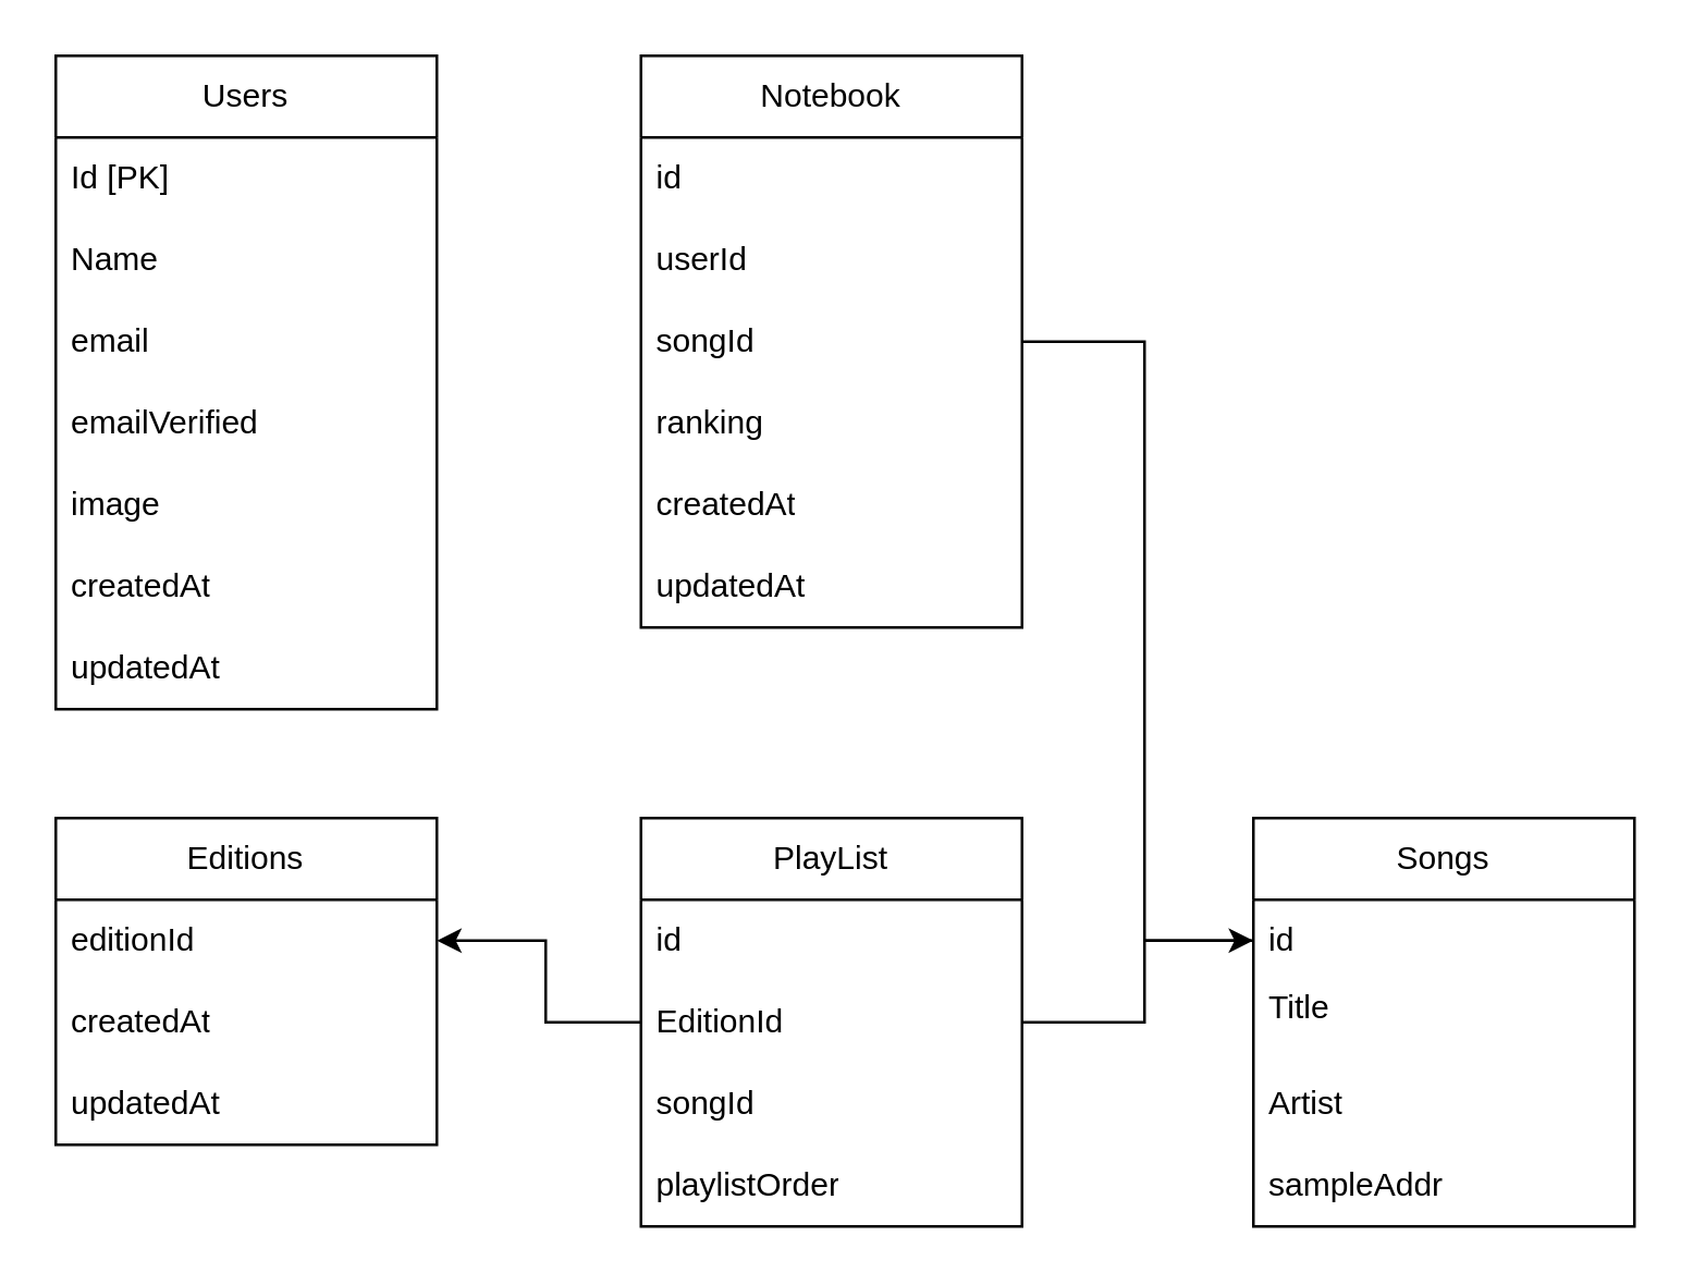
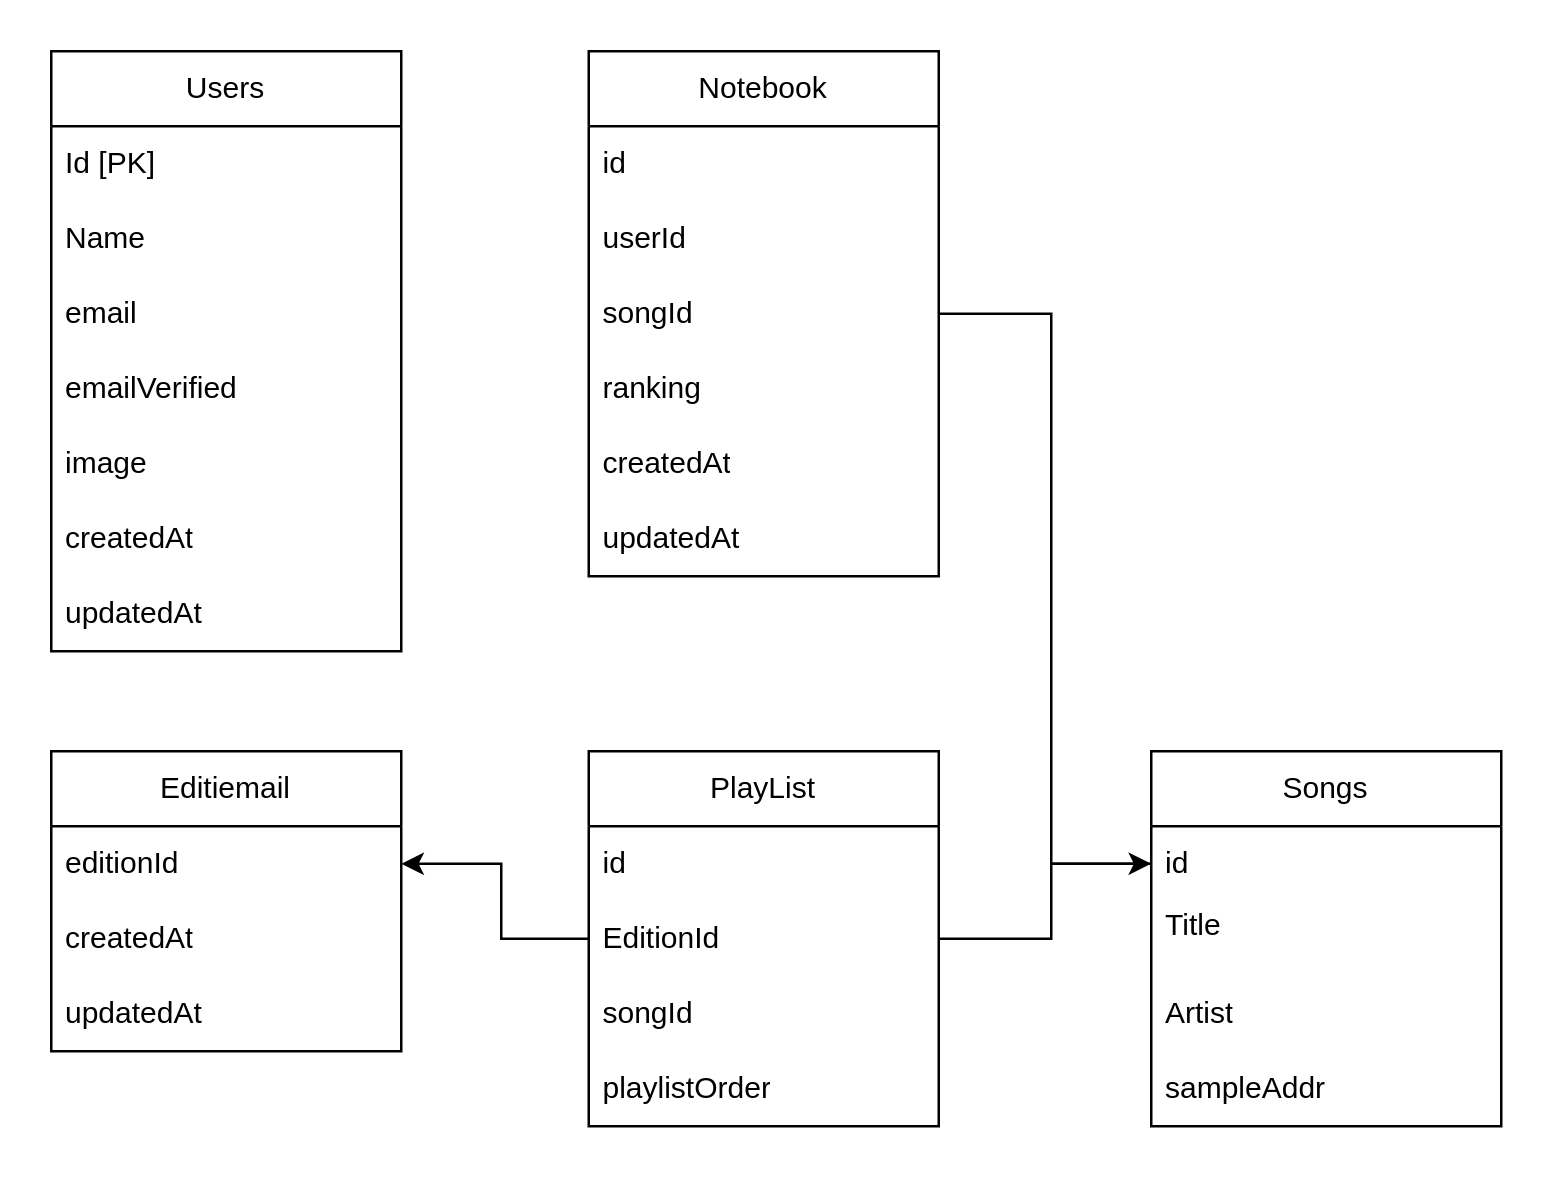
  <mxCell id="0" />
  <mxCell id="1" parent="0" />
  <mxCell id="2" value="Users" style="swimlane;fontStyle=0;childLayout=stackLayout;horizontal=1;startSize=30;horizontalStack=0;resizeParent=1;resizeParentMax=0;resizeLast=0;collapsible=1;marginBottom=0;whiteSpace=wrap;html=1;" parent="1" vertex="1"><mxGeometry x="20" y="20" width="140" height="240" as="geometry" /></mxCell>
  <mxCell id="3" value="Id [PK]" style="text;strokeColor=none;fillColor=none;align=left;verticalAlign=middle;spacingLeft=4;spacingRight=4;overflow=hidden;points=[[0,0.5],[1,0.5]];portConstraint=eastwest;rotatable=0;whiteSpace=wrap;html=1;" parent="2" vertex="1"><mxGeometry y="30" width="140" height="30" as="geometry" /></mxCell>
  <mxCell id="4" value="Name" style="text;strokeColor=none;fillColor=none;align=left;verticalAlign=middle;spacingLeft=4;spacingRight=4;overflow=hidden;points=[[0,0.5],[1,0.5]];portConstraint=eastwest;rotatable=0;whiteSpace=wrap;html=1;" parent="2" vertex="1"><mxGeometry y="60" width="140" height="30" as="geometry" /></mxCell>
  <mxCell id="5" value="email" style="text;strokeColor=none;fillColor=none;align=left;verticalAlign=middle;spacingLeft=4;spacingRight=4;overflow=hidden;points=[[0,0.5],[1,0.5]];portConstraint=eastwest;rotatable=0;whiteSpace=wrap;html=1;" parent="2" vertex="1"><mxGeometry y="90" width="140" height="30" as="geometry" /></mxCell>
  <mxCell id="6" value="emailVerified" style="text;strokeColor=none;fillColor=none;align=left;verticalAlign=middle;spacingLeft=4;spacingRight=4;overflow=hidden;points=[[0,0.5],[1,0.5]];portConstraint=eastwest;rotatable=0;whiteSpace=wrap;html=1;" parent="2" vertex="1"><mxGeometry y="120" width="140" height="30" as="geometry" /></mxCell>
  <mxCell id="7" value="image" style="text;strokeColor=none;fillColor=none;align=left;verticalAlign=middle;spacingLeft=4;spacingRight=4;overflow=hidden;points=[[0,0.5],[1,0.5]];portConstraint=eastwest;rotatable=0;whiteSpace=wrap;html=1;" parent="2" vertex="1"><mxGeometry y="150" width="140" height="30" as="geometry" /></mxCell>
  <mxCell id="8" value="createdAt" style="text;strokeColor=none;fillColor=none;align=left;verticalAlign=middle;spacingLeft=4;spacingRight=4;overflow=hidden;points=[[0,0.5],[1,0.5]];portConstraint=eastwest;rotatable=0;whiteSpace=wrap;html=1;" parent="2" vertex="1"><mxGeometry y="180" width="140" height="30" as="geometry" /></mxCell>
  <mxCell id="9" value="updatedAt" style="text;strokeColor=none;fillColor=none;align=left;verticalAlign=middle;spacingLeft=4;spacingRight=4;overflow=hidden;points=[[0,0.5],[1,0.5]];portConstraint=eastwest;rotatable=0;whiteSpace=wrap;html=1;" parent="2" vertex="1"><mxGeometry y="210" width="140" height="30" as="geometry" /></mxCell>
- <mxCell id="10" value="Editi&lt;span style=&quot;background-color: transparent; color: light-dark(rgb(0, 0, 0), rgb(255, 255, 255));&quot;&gt;ons&lt;/span&gt;" style="swimlane;fontStyle=0;childLayout=stackLayout;horizontal=1;startSize=30;horizontalStack=0;resizeParent=1;resizeParentMax=0;resizeLast=0;collapsible=1;marginBottom=0;whiteSpace=wrap;html=1;" parent="1" vertex="1"><mxGeometry x="20" y="300" width="140" height="120" as="geometry"><mxRectangle x="760" y="360" width="80" height="30" as="alternateBounds" /></mxGeometry></mxCell>
+ <mxCell id="10" value="Editi&lt;span style=&quot;background-color: transparent; color: light-dark(rgb(0, 0, 0), rgb(255, 255, 255));&quot;&gt;email&lt;/span&gt;" style="swimlane;fontStyle=0;childLayout=stackLayout;horizontal=1;startSize=30;horizontalStack=0;resizeParent=1;resizeParentMax=0;resizeLast=0;collapsible=1;marginBottom=0;whiteSpace=wrap;html=1;" parent="1" vertex="1"><mxGeometry x="20" y="300" width="140" height="120" as="geometry"><mxRectangle x="760" y="360" width="80" height="30" as="alternateBounds" /></mxGeometry></mxCell>
  <mxCell id="11" value="editionId" style="text;strokeColor=none;fillColor=none;align=left;verticalAlign=middle;spacingLeft=4;spacingRight=4;overflow=hidden;points=[[0,0.5],[1,0.5]];portConstraint=eastwest;rotatable=0;whiteSpace=wrap;html=1;" parent="10" vertex="1"><mxGeometry y="30" width="140" height="30" as="geometry" /></mxCell>
  <mxCell id="12" value="createdAt" style="text;strokeColor=none;fillColor=none;align=left;verticalAlign=middle;spacingLeft=4;spacingRight=4;overflow=hidden;points=[[0,0.5],[1,0.5]];portConstraint=eastwest;rotatable=0;whiteSpace=wrap;html=1;" parent="10" vertex="1"><mxGeometry y="60" width="140" height="30" as="geometry" /></mxCell>
  <mxCell id="13" value="updatedAt" style="text;strokeColor=none;fillColor=none;align=left;verticalAlign=middle;spacingLeft=4;spacingRight=4;overflow=hidden;points=[[0,0.5],[1,0.5]];portConstraint=eastwest;rotatable=0;whiteSpace=wrap;html=1;" parent="10" vertex="1"><mxGeometry y="90" width="140" height="30" as="geometry" /></mxCell>
  <mxCell id="14" value="Notebook" style="swimlane;fontStyle=0;childLayout=stackLayout;horizontal=1;startSize=30;horizontalStack=0;resizeParent=1;resizeParentMax=0;resizeLast=0;collapsible=1;marginBottom=0;whiteSpace=wrap;html=1;" parent="1" vertex="1"><mxGeometry x="235" y="20" width="140" height="210" as="geometry" /></mxCell>
  <mxCell id="15" value="id" style="text;strokeColor=none;fillColor=none;align=left;verticalAlign=middle;spacingLeft=4;spacingRight=4;overflow=hidden;points=[[0,0.5],[1,0.5]];portConstraint=eastwest;rotatable=0;whiteSpace=wrap;html=1;" parent="14" vertex="1"><mxGeometry y="30" width="140" height="30" as="geometry" /></mxCell>
  <mxCell id="16" value="userId" style="text;strokeColor=none;fillColor=none;align=left;verticalAlign=middle;spacingLeft=4;spacingRight=4;overflow=hidden;points=[[0,0.5],[1,0.5]];portConstraint=eastwest;rotatable=0;whiteSpace=wrap;html=1;" parent="14" vertex="1"><mxGeometry y="60" width="140" height="30" as="geometry" /></mxCell>
  <mxCell id="17" value="songId" style="text;strokeColor=none;fillColor=none;align=left;verticalAlign=middle;spacingLeft=4;spacingRight=4;overflow=hidden;points=[[0,0.5],[1,0.5]];portConstraint=eastwest;rotatable=0;whiteSpace=wrap;html=1;" parent="14" vertex="1"><mxGeometry y="90" width="140" height="30" as="geometry" /></mxCell>
  <mxCell id="18" value="ranking" style="text;strokeColor=none;fillColor=none;align=left;verticalAlign=middle;spacingLeft=4;spacingRight=4;overflow=hidden;points=[[0,0.5],[1,0.5]];portConstraint=eastwest;rotatable=0;whiteSpace=wrap;html=1;" parent="14" vertex="1"><mxGeometry y="120" width="140" height="30" as="geometry" /></mxCell>
  <mxCell id="19" value="createdAt" style="text;strokeColor=none;fillColor=none;align=left;verticalAlign=middle;spacingLeft=4;spacingRight=4;overflow=hidden;points=[[0,0.5],[1,0.5]];portConstraint=eastwest;rotatable=0;whiteSpace=wrap;html=1;" parent="14" vertex="1"><mxGeometry y="150" width="140" height="30" as="geometry" /></mxCell>
  <mxCell id="20" value="updatedAt" style="text;strokeColor=none;fillColor=none;align=left;verticalAlign=middle;spacingLeft=4;spacingRight=4;overflow=hidden;points=[[0,0.5],[1,0.5]];portConstraint=eastwest;rotatable=0;whiteSpace=wrap;html=1;" parent="14" vertex="1"><mxGeometry y="180" width="140" height="30" as="geometry" /></mxCell>
  <mxCell id="21" value="Songs" style="swimlane;fontStyle=0;childLayout=stackLayout;horizontal=1;startSize=30;horizontalStack=0;resizeParent=1;resizeParentMax=0;resizeLast=0;collapsible=1;marginBottom=0;whiteSpace=wrap;html=1;" parent="1" vertex="1"><mxGeometry x="460" y="300" width="140" height="150" as="geometry" /></mxCell>
  <mxCell id="22" value="id" style="text;strokeColor=none;fillColor=none;align=left;verticalAlign=middle;spacingLeft=4;spacingRight=4;overflow=hidden;points=[[0,0.5],[1,0.5]];portConstraint=eastwest;rotatable=0;whiteSpace=wrap;html=1;" parent="21" vertex="1"><mxGeometry y="30" width="140" height="30" as="geometry" /></mxCell>
  <mxCell id="23" value="Title&lt;div&gt;&lt;br&gt;&lt;/div&gt;" style="text;strokeColor=none;fillColor=none;align=left;verticalAlign=middle;spacingLeft=4;spacingRight=4;overflow=hidden;points=[[0,0.5],[1,0.5]];portConstraint=eastwest;rotatable=0;whiteSpace=wrap;html=1;" parent="21" vertex="1"><mxGeometry y="60" width="140" height="30" as="geometry" /></mxCell>
  <mxCell id="24" value="Artist" style="text;strokeColor=none;fillColor=none;align=left;verticalAlign=middle;spacingLeft=4;spacingRight=4;overflow=hidden;points=[[0,0.5],[1,0.5]];portConstraint=eastwest;rotatable=0;whiteSpace=wrap;html=1;" parent="21" vertex="1"><mxGeometry y="90" width="140" height="30" as="geometry" /></mxCell>
  <mxCell id="25" value="sampleAddr" style="text;strokeColor=none;fillColor=none;align=left;verticalAlign=middle;spacingLeft=4;spacingRight=4;overflow=hidden;points=[[0,0.5],[1,0.5]];portConstraint=eastwest;rotatable=0;whiteSpace=wrap;html=1;" parent="21" vertex="1"><mxGeometry y="120" width="140" height="30" as="geometry" /></mxCell>
  <mxCell id="26" value="PlayList" style="swimlane;fontStyle=0;childLayout=stackLayout;horizontal=1;startSize=30;horizontalStack=0;resizeParent=1;resizeParentMax=0;resizeLast=0;collapsible=1;marginBottom=0;whiteSpace=wrap;html=1;" parent="1" vertex="1"><mxGeometry x="235" y="300" width="140" height="150" as="geometry" /></mxCell>
  <mxCell id="27" value="id" style="text;strokeColor=none;fillColor=none;align=left;verticalAlign=middle;spacingLeft=4;spacingRight=4;overflow=hidden;points=[[0,0.5],[1,0.5]];portConstraint=eastwest;rotatable=0;whiteSpace=wrap;html=1;" parent="26" vertex="1"><mxGeometry y="30" width="140" height="30" as="geometry" /></mxCell>
  <mxCell id="28" value="EditionId" style="text;strokeColor=none;fillColor=none;align=left;verticalAlign=middle;spacingLeft=4;spacingRight=4;overflow=hidden;points=[[0,0.5],[1,0.5]];portConstraint=eastwest;rotatable=0;whiteSpace=wrap;html=1;" parent="26" vertex="1"><mxGeometry y="60" width="140" height="30" as="geometry" /></mxCell>
  <mxCell id="29" value="songId" style="text;strokeColor=none;fillColor=none;align=left;verticalAlign=middle;spacingLeft=4;spacingRight=4;overflow=hidden;points=[[0,0.5],[1,0.5]];portConstraint=eastwest;rotatable=0;whiteSpace=wrap;html=1;" parent="26" vertex="1"><mxGeometry y="90" width="140" height="30" as="geometry" /></mxCell>
  <mxCell id="30" value="playlistOrder" style="text;strokeColor=none;fillColor=none;align=left;verticalAlign=middle;spacingLeft=4;spacingRight=4;overflow=hidden;points=[[0,0.5],[1,0.5]];portConstraint=eastwest;rotatable=0;whiteSpace=wrap;html=1;" parent="26" vertex="1"><mxGeometry y="120" width="140" height="30" as="geometry" /></mxCell>
  <mxCell id="31" value="" style="endArrow=classic;html=1;rounded=0;exitX=0;exitY=0.5;exitDx=0;exitDy=0;entryX=1;entryY=0.5;entryDx=0;entryDy=0;" edge="1" parent="1" source="28" target="11"><mxGeometry width="50" height="50" relative="1" as="geometry"><mxPoint x="300" y="340" as="sourcePoint" /><mxPoint x="350" y="290" as="targetPoint" /><Array as="points"><mxPoint x="200" y="375" /><mxPoint x="200" y="345" /></Array></mxGeometry></mxCell>
  <mxCell id="32" value="" style="endArrow=classic;html=1;rounded=0;entryX=0;entryY=0.5;entryDx=0;entryDy=0;exitX=1;exitY=0.5;exitDx=0;exitDy=0;" edge="1" parent="1" source="17" target="22"><mxGeometry width="50" height="50" relative="1" as="geometry"><mxPoint x="300" y="340" as="sourcePoint" /><mxPoint x="350" y="290" as="targetPoint" /><Array as="points"><mxPoint x="420" y="125" /><mxPoint x="420" y="345" /></Array></mxGeometry></mxCell>
  <mxCell id="33" value="" style="endArrow=none;html=1;rounded=0;entryX=0;entryY=0.5;entryDx=0;entryDy=0;exitX=1;exitY=0.5;exitDx=0;exitDy=0;" edge="1" parent="1" source="28" target="22"><mxGeometry width="50" height="50" relative="1" as="geometry"><mxPoint x="300" y="340" as="sourcePoint" /><mxPoint x="350" y="290" as="targetPoint" /><Array as="points"><mxPoint x="420" y="375" /><mxPoint x="420" y="345" /></Array></mxGeometry></mxCell>
